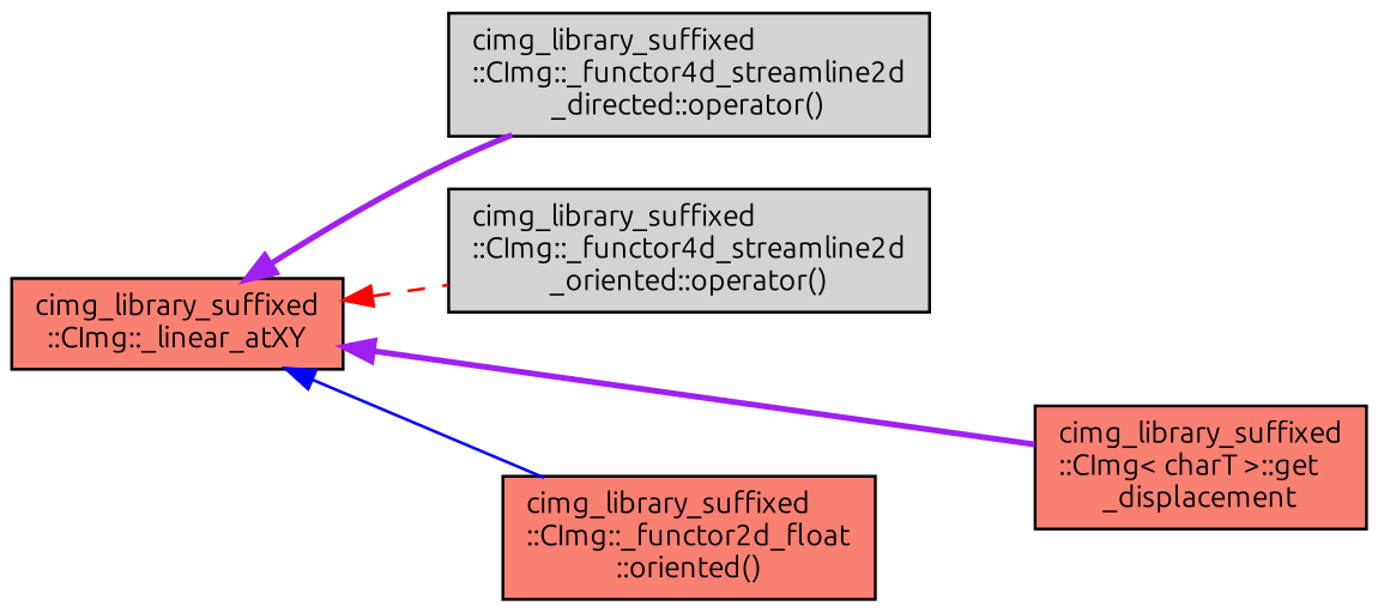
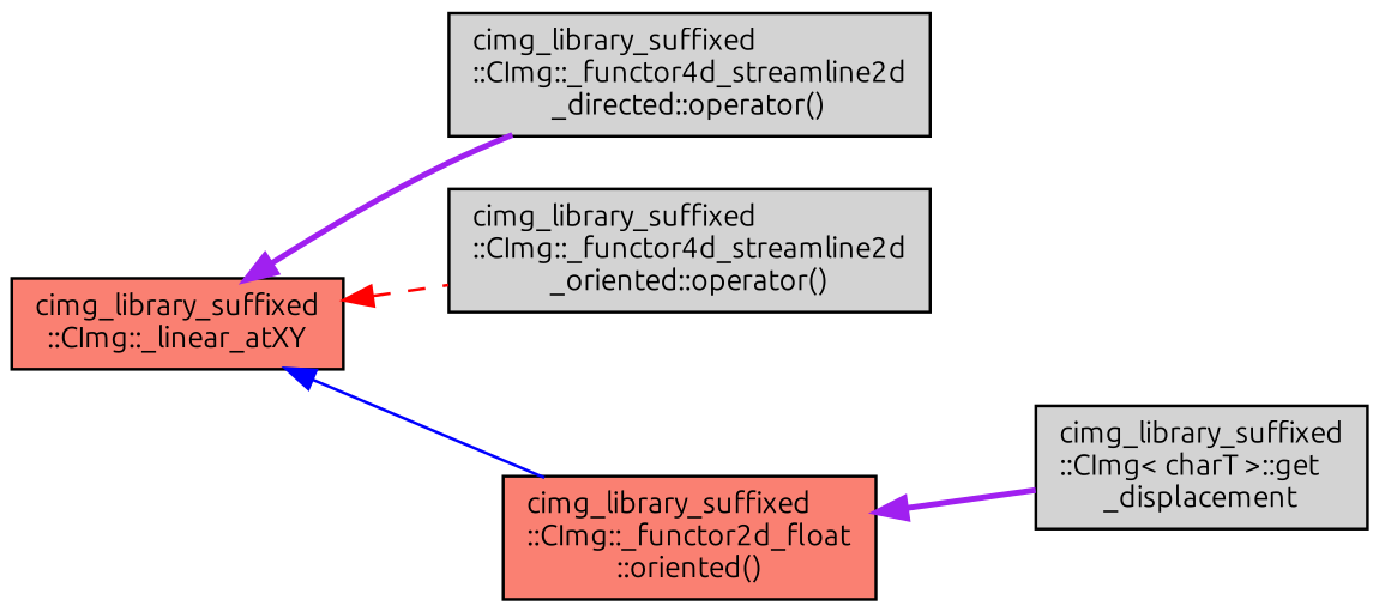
  digraph {
    fontname=Ubuntu
    rankdir=LR
    node [color=black fillcolor=salmon fontname=Ubuntu fontsize=10 shape=record style=filled]
    edge [color=purple dir=back fontname=Ubuntu fontsize=10 labelfontname=Helvetica labelfontsize=10 style=bold]
    n1 [fontcolor=black height=0.2 label="cimg_library_suffixed\l::CImg::_linear_atXY" width=0.4]
    n2 [fillcolor=lightgrey height=0.2 label="cimg_library_suffixed\l::CImg::_functor4d_streamline2d\l_directed::operator()" width=0.4]
    n3 [fillcolor=lightgrey height=0.2 label="cimg_library_suffixed\l::CImg::_functor4d_streamline2d\l_oriented::operator()" width=0.4]
-   n4 [height=0.2 label="cimg_library_suffixed\l::CImg\< charT \>::get\l_displacement" width=0.4]
+   n4 [fillcolor=lightgrey height=0.2 label="cimg_library_suffixed\l::CImg\< charT \>::get\l_displacement" width=0.4]
    n5 [height=0.2 label="cimg_library_suffixed\l::CImg::_functor2d_float\l::oriented()" width=0.4]
    n1 -> n2
    n1 -> n3 [color=red style=dashed]
-   n1 -> n4
+   n5 -> n4
    n1 -> n5 [color=blue style=solid]
  }
